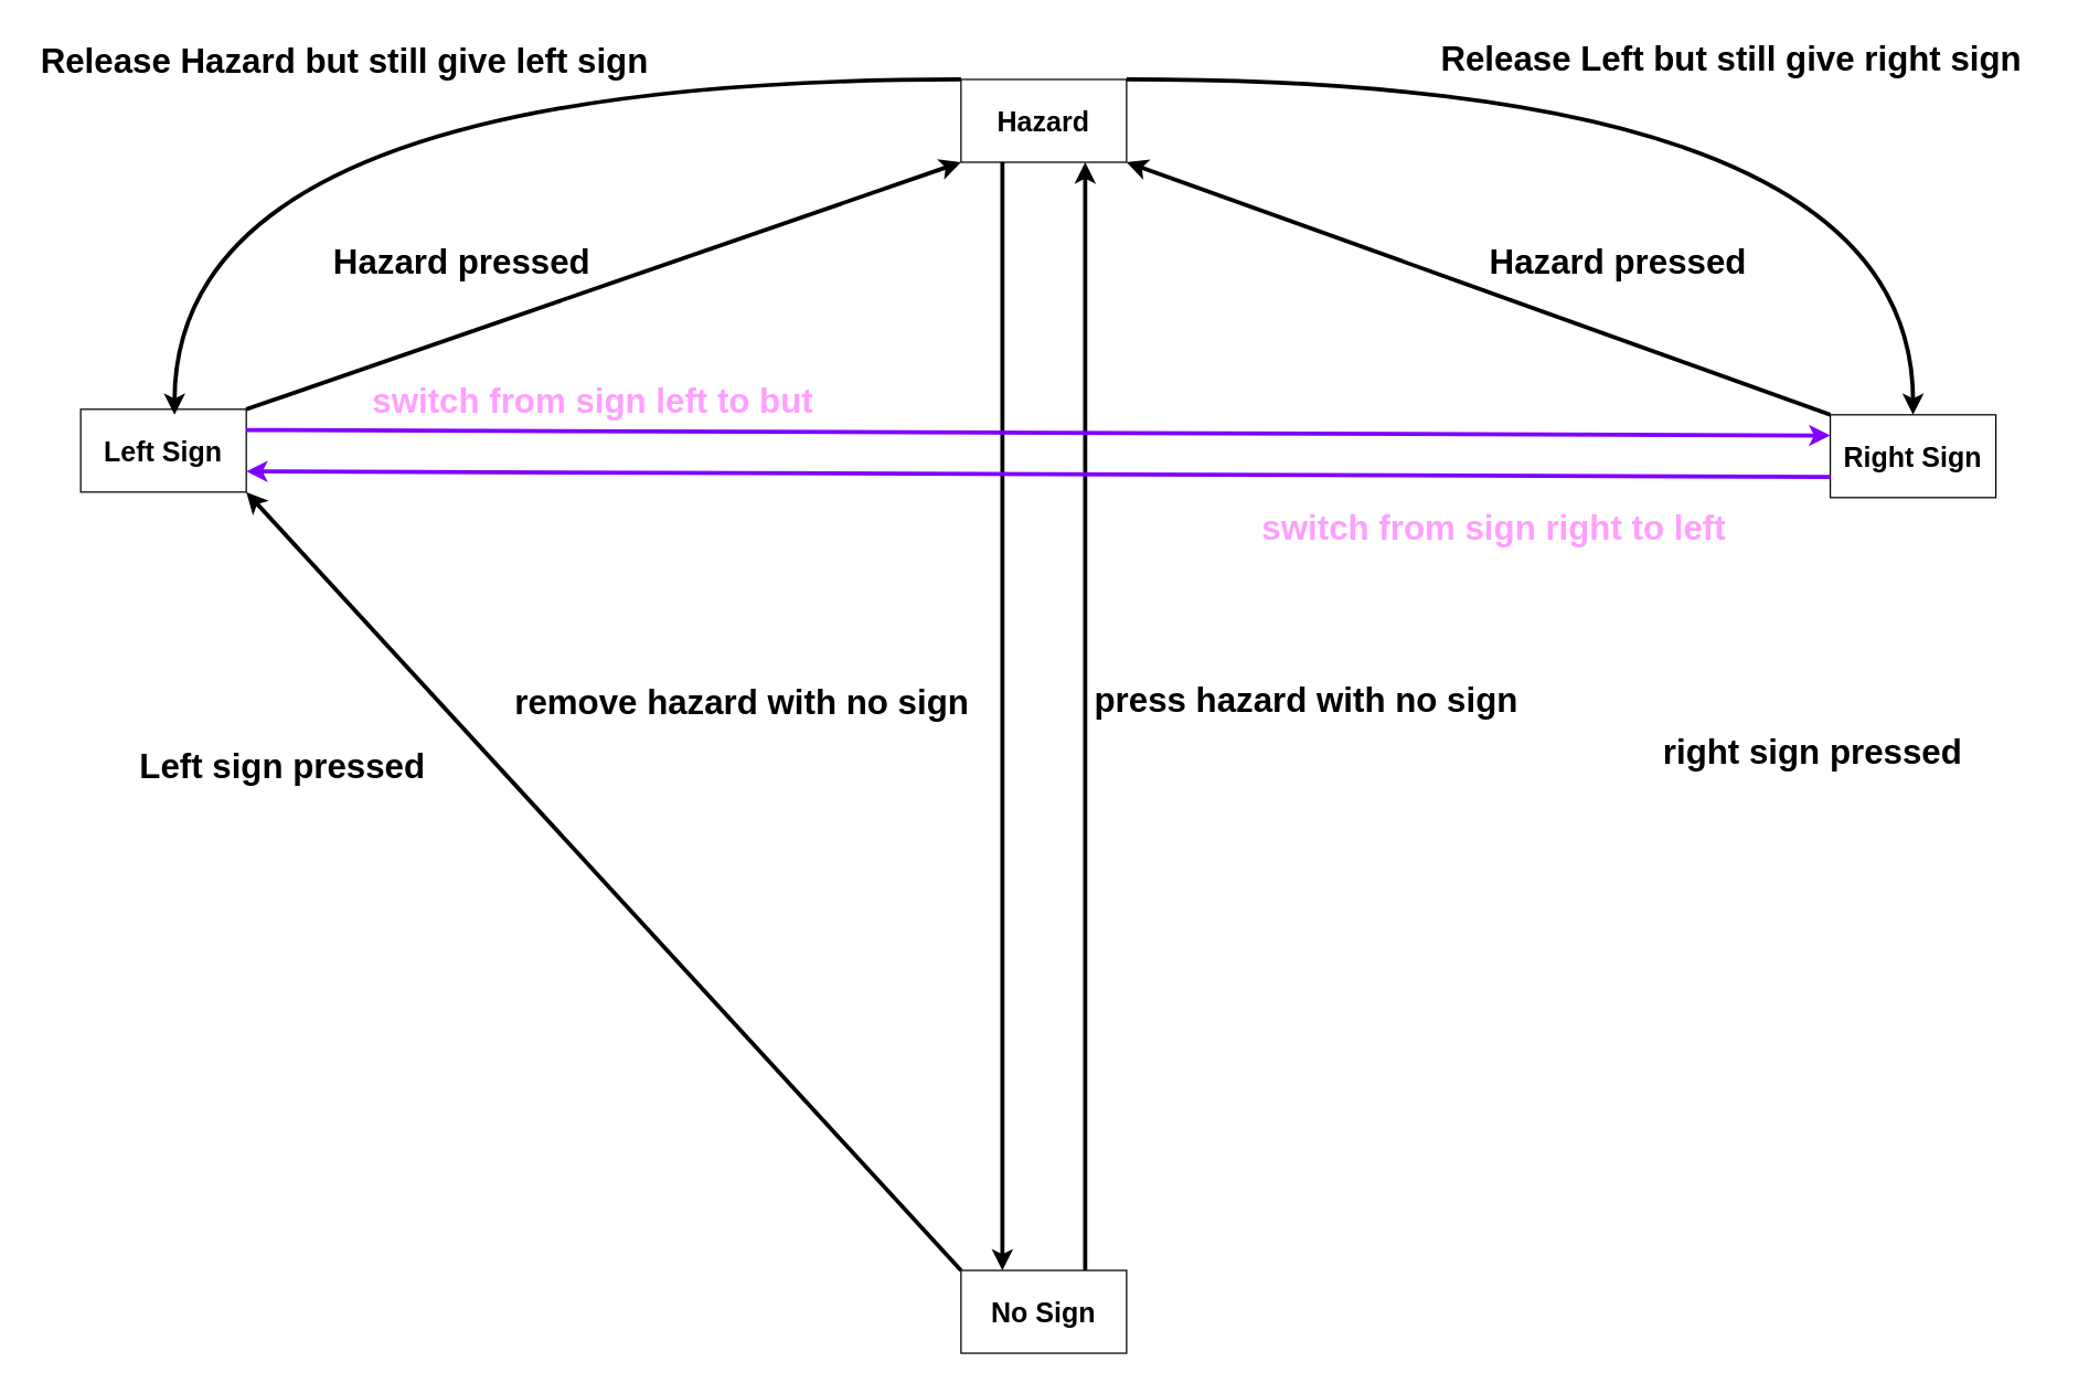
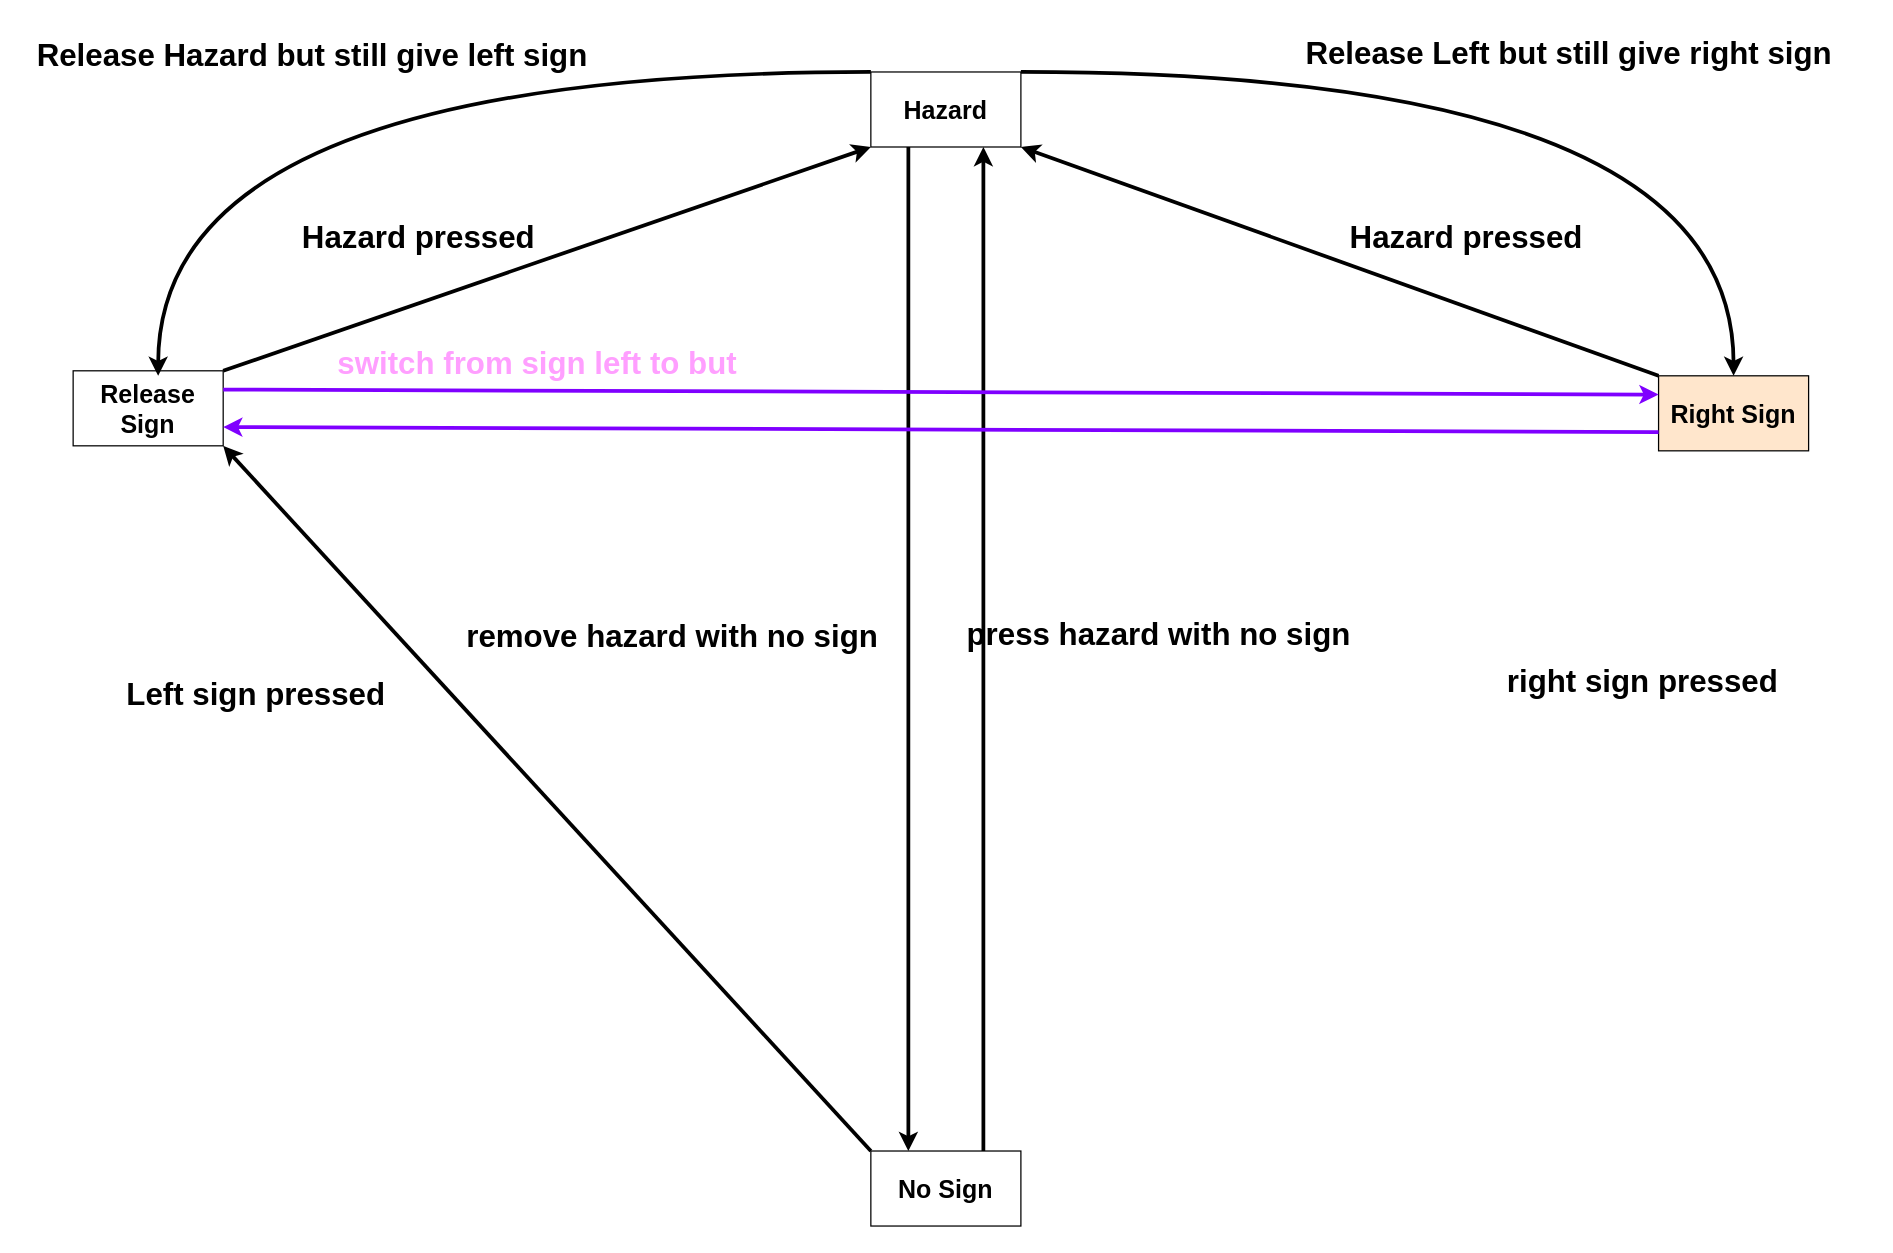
  <mxCell id="0" />
  <mxCell id="1" parent="0" />
  <mxCell id="2" style="edgeStyle=orthogonalEdgeStyle;rounded=0;orthogonalLoop=1;jettySize=auto;html=1;exitX=0.75;exitY=0;exitDx=0;exitDy=0;entryX=0.75;entryY=1;entryDx=0;entryDy=0;strokeWidth=3;" edge="1" parent="1" source="3" target="9"><mxGeometry relative="1" as="geometry" /></mxCell>
  <mxCell id="3" value="&lt;span style=&quot;font-size: 20px;&quot;&gt;&lt;b&gt;No Sign&lt;/b&gt;&lt;/span&gt;" style="rounded=0;whiteSpace=wrap;html=1;" vertex="1" parent="1"><mxGeometry x="696" y="920" width="120" height="60" as="geometry" /></mxCell>
- <mxCell id="4" value="&lt;span style=&quot;font-size: 20px;&quot;&gt;&lt;b&gt;Right Sign&lt;/b&gt;&lt;/span&gt;" style="rounded=0;whiteSpace=wrap;html=1;" vertex="1" parent="1"><mxGeometry x="1326" y="300" width="120" height="60" as="geometry" /></mxCell>
- <mxCell id="5" value="&lt;span style=&quot;font-size: 20px;&quot;&gt;&lt;b&gt;Left Sign&lt;/b&gt;&lt;/span&gt;" style="rounded=0;whiteSpace=wrap;html=1;" vertex="1" parent="1"><mxGeometry x="58" y="296" width="120" height="60" as="geometry" /></mxCell>
+ <mxCell id="4" value="&lt;span style=&quot;font-size: 20px;&quot;&gt;&lt;b&gt;Right Sign&lt;/b&gt;&lt;/span&gt;" style="rounded=0;whiteSpace=wrap;html=1;fillColor=#ffe6cc;" vertex="1" parent="1"><mxGeometry x="1326" y="300" width="120" height="60" as="geometry" /></mxCell>
+ <mxCell id="5" value="&lt;span style=&quot;font-size: 20px;&quot;&gt;&lt;b&gt;Release Sign&lt;/b&gt;&lt;/span&gt;" style="rounded=0;whiteSpace=wrap;html=1;" vertex="1" parent="1"><mxGeometry x="58" y="296" width="120" height="60" as="geometry" /></mxCell>
  <mxCell id="6" value="" style="endArrow=classic;html=1;rounded=0;entryX=1;entryY=1;entryDx=0;entryDy=0;strokeWidth=3;exitX=0;exitY=0;exitDx=0;exitDy=0;" edge="1" parent="1" source="3" target="5"><mxGeometry width="50" height="50" relative="1" as="geometry"><mxPoint x="586" y="547" as="sourcePoint" /><mxPoint x="706" y="447" as="targetPoint" /></mxGeometry></mxCell>
  <mxCell id="7" style="edgeStyle=orthogonalEdgeStyle;rounded=0;orthogonalLoop=1;jettySize=auto;html=1;exitX=0.25;exitY=1;exitDx=0;exitDy=0;entryX=0.25;entryY=0;entryDx=0;entryDy=0;strokeWidth=3;" edge="1" parent="1" source="9" target="3"><mxGeometry relative="1" as="geometry" /></mxCell>
  <mxCell id="8" style="edgeStyle=orthogonalEdgeStyle;rounded=0;orthogonalLoop=1;jettySize=auto;html=1;exitX=1;exitY=0;exitDx=0;exitDy=0;entryX=0.5;entryY=0;entryDx=0;entryDy=0;curved=1;strokeWidth=3;" edge="1" parent="1" source="9" target="4"><mxGeometry relative="1" as="geometry"><Array as="points"><mxPoint x="1386" y="57" /></Array></mxGeometry></mxCell>
  <mxCell id="9" value="&lt;span style=&quot;font-size: 20px;&quot;&gt;&lt;b&gt;Hazard&lt;/b&gt;&lt;/span&gt;" style="rounded=0;whiteSpace=wrap;html=1;" vertex="1" parent="1"><mxGeometry x="696" y="57" width="120" height="60" as="geometry" /></mxCell>
  <mxCell id="10" value="" style="endArrow=classic;html=1;rounded=0;entryX=0;entryY=1;entryDx=0;entryDy=0;strokeWidth=3;exitX=1;exitY=0;exitDx=0;exitDy=0;" edge="1" parent="1" source="5" target="9"><mxGeometry width="50" height="50" relative="1" as="geometry"><mxPoint x="750" y="377" as="sourcePoint" /><mxPoint x="676" y="257" as="targetPoint" /></mxGeometry></mxCell>
  <mxCell id="11" value="" style="endArrow=classic;html=1;rounded=0;entryX=1;entryY=1;entryDx=0;entryDy=0;strokeWidth=3;exitX=0;exitY=0;exitDx=0;exitDy=0;" edge="1" parent="1" source="4" target="9"><mxGeometry width="50" height="50" relative="1" as="geometry"><mxPoint x="916" y="257" as="sourcePoint" /><mxPoint x="826" y="367" as="targetPoint" /></mxGeometry></mxCell>
  <mxCell id="12" value="&lt;span style=&quot;font-size: 25px;&quot;&gt;&lt;b&gt;right sign pressed&lt;/b&gt;&lt;/span&gt;" style="text;html=1;align=center;verticalAlign=middle;resizable=0;points=[];autosize=1;strokeColor=none;fillColor=none;" vertex="1" parent="1"><mxGeometry x="1193" y="523" width="240" height="40" as="geometry" /></mxCell>
  <mxCell id="13" value="" style="endArrow=classic;html=1;rounded=0;entryX=0;entryY=0.25;entryDx=0;entryDy=0;strokeWidth=3;exitX=1;exitY=0.25;exitDx=0;exitDy=0;strokeColor=#7F00FF;" edge="1" parent="1" source="5" target="4"><mxGeometry width="50" height="50" relative="1" as="geometry"><mxPoint x="426" y="317" as="sourcePoint" /><mxPoint x="706" y="127" as="targetPoint" /></mxGeometry></mxCell>
  <mxCell id="14" value="" style="endArrow=classic;html=1;rounded=0;entryX=1;entryY=0.75;entryDx=0;entryDy=0;strokeWidth=3;exitX=0;exitY=0.75;exitDx=0;exitDy=0;strokeColor=#7F00FF;fontColor=#ff9fff;" edge="1" parent="1" source="4" target="5"><mxGeometry width="50" height="50" relative="1" as="geometry"><mxPoint x="1006" y="367" as="sourcePoint" /><mxPoint x="416" y="357" as="targetPoint" /></mxGeometry></mxCell>
  <mxCell id="15" value="&lt;span style=&quot;font-size: 25px;&quot;&gt;&lt;b&gt;Left sign pressed&lt;/b&gt;&lt;/span&gt;" style="text;html=1;align=center;verticalAlign=middle;resizable=0;points=[];autosize=1;strokeColor=none;fillColor=none;" vertex="1" parent="1"><mxGeometry x="91" y="533" width="225" height="42" as="geometry" /></mxCell>
  <mxCell id="16" value="&lt;span style=&quot;font-size: 25px;&quot;&gt;&lt;b&gt;Hazard pressed&lt;/b&gt;&lt;/span&gt;" style="text;html=1;align=center;verticalAlign=middle;resizable=0;points=[];autosize=1;strokeColor=none;fillColor=none;" vertex="1" parent="1"><mxGeometry x="1070" y="167" width="204" height="42" as="geometry" /></mxCell>
  <mxCell id="17" value="&lt;span style=&quot;font-size: 25px;&quot;&gt;&lt;b&gt;Hazard pressed&lt;/b&gt;&lt;/span&gt;" style="text;html=1;align=center;verticalAlign=middle;resizable=0;points=[];autosize=1;strokeColor=none;fillColor=none;" vertex="1" parent="1"><mxGeometry x="232" y="167" width="204" height="42" as="geometry" /></mxCell>
  <mxCell id="18" value="&lt;span style=&quot;font-size: 25px;&quot;&gt;&lt;b&gt;switch from sign left to but&lt;/b&gt;&lt;/span&gt;" style="text;html=1;align=center;verticalAlign=middle;resizable=0;points=[];autosize=1;strokeColor=none;fillColor=none;fontColor=#ff9fff;" vertex="1" parent="1"><mxGeometry x="252" y="268" width="354" height="42" as="geometry" /></mxCell>
- <mxCell id="19" value="&lt;span style=&quot;font-size: 25px;&quot;&gt;&lt;b&gt;switch from sign right to left&lt;/b&gt;&lt;/span&gt;" style="text;html=1;align=center;verticalAlign=middle;resizable=0;points=[];autosize=1;strokeColor=none;fillColor=none;fontColor=#ff9fff;" vertex="1" parent="1"><mxGeometry x="905" y="360" width="354" height="42" as="geometry" /></mxCell>
- <mxCell id="20" value="&lt;span style=&quot;font-size: 25px;&quot;&gt;&lt;b&gt;press hazard with no sign&lt;/b&gt;&lt;/span&gt;" style="text;html=1;align=center;verticalAlign=middle;resizable=0;points=[];autosize=1;strokeColor=none;fillColor=none;" vertex="1" parent="1"><mxGeometry x="783" y="485" width="325" height="42" as="geometry" /></mxCell>
+ <mxCell id="20" value="&lt;span style=&quot;font-size: 25px;&quot;&gt;&lt;b&gt;press hazard with no sign&lt;/b&gt;&lt;/span&gt;" style="text;html=1;align=center;verticalAlign=middle;resizable=0;points=[];autosize=1;strokeColor=none;fillColor=none;" vertex="1" parent="1"><mxGeometry x="763" y="485" width="325" height="42" as="geometry" /></mxCell>
  <mxCell id="21" value="&lt;span style=&quot;font-size: 25px;&quot;&gt;&lt;b&gt;remove hazard with no sign&lt;/b&gt;&lt;/span&gt;" style="text;html=1;align=center;verticalAlign=middle;resizable=0;points=[];autosize=1;strokeColor=none;fillColor=none;" vertex="1" parent="1"><mxGeometry x="363" y="486" width="347" height="42" as="geometry" /></mxCell>
  <mxCell id="22" style="edgeStyle=orthogonalEdgeStyle;rounded=0;orthogonalLoop=1;jettySize=auto;html=1;exitX=1;exitY=0;exitDx=0;exitDy=0;curved=1;strokeWidth=3;" edge="1" parent="1"><mxGeometry relative="1" as="geometry"><mxPoint x="696" y="57" as="sourcePoint" /><mxPoint x="126" y="300" as="targetPoint" /><Array as="points"><mxPoint x="126" y="57" /></Array></mxGeometry></mxCell>
  <mxCell id="23" value="&lt;span style=&quot;font-size: 25px;&quot;&gt;&lt;b&gt;Release Left but still give right sign&lt;/b&gt;&lt;/span&gt;" style="text;html=1;align=center;verticalAlign=middle;resizable=0;points=[];autosize=1;strokeColor=none;fillColor=none;" vertex="1" parent="1"><mxGeometry x="1016" y="20" width="476" height="42" as="geometry" /></mxCell>
  <mxCell id="24" value="&lt;span style=&quot;font-size: 25px;&quot;&gt;&lt;b&gt;Release Hazard but still give left sign&lt;/b&gt;&lt;/span&gt;" style="text;html=1;align=center;verticalAlign=middle;resizable=0;points=[];autosize=1;strokeColor=none;fillColor=none;" vertex="1" parent="1"><mxGeometry x="20" y="22" width="458" height="42" as="geometry" /></mxCell>
